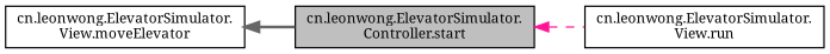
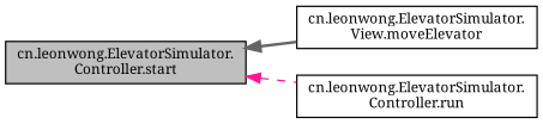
  digraph {
    fontname="Noto Serif"
    rankdir=LR
    node [color=black fillcolor=white fontname="Noto Serif" fontsize=10 shape=record style=filled]
    edge [dir=back fontname="Noto Serif" fontsize=10 labelfontname=Helvetica labelfontsize=10]
    n1 [fillcolor=grey75 fontcolor=black height=0.2 label="cn.leonwong.ElevatorSimulator.\lController.start" width=0.4]
    n2 [height=0.2 label="cn.leonwong.ElevatorSimulator.\lView.moveElevator" width=0.4]
-   n3 [height=0.2 label="cn.leonwong.ElevatorSimulator.\lView.run" width=0.4]
-   n2 -> n1 [color=gray40 style=bold]
+   n3 [height=0.2 label="cn.leonwong.ElevatorSimulator.\lController.run" width=0.4]
+   n1 -> n2 [color=gray40 style=bold]
    n1 -> n3 [color=deeppink style=dashed]
  }
